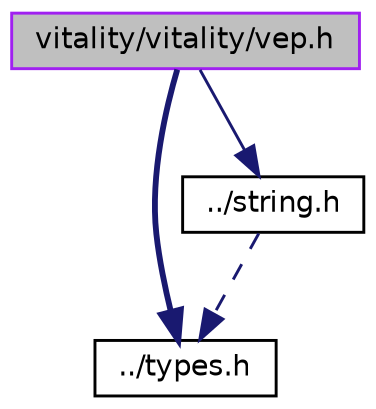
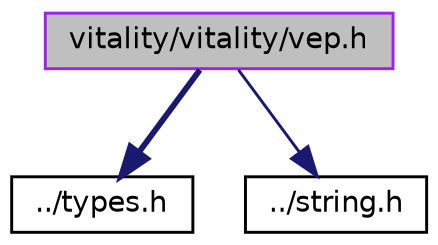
  digraph {
    node [color=black fillcolor=white fontname=Helvetica fontsize=10 shape=record style=filled]
    edge [color=midnightblue fontname=Helvetica fontsize=10 labelfontname=Helvetica labelfontsize=10]
    n1 [color=purple fillcolor=grey75 fontcolor=black height=0.2 label="vitality/vitality/vep.h" width=0.4]
    n2 [height=0.2 label="../types.h" width=0.4]
    n3 [height=0.2 label="../string.h" width=0.4]
    n1 -> n2 [style=bold]
    n1 -> n3 [style=solid]
-   n3 -> n2 [style=dashed]
  }
